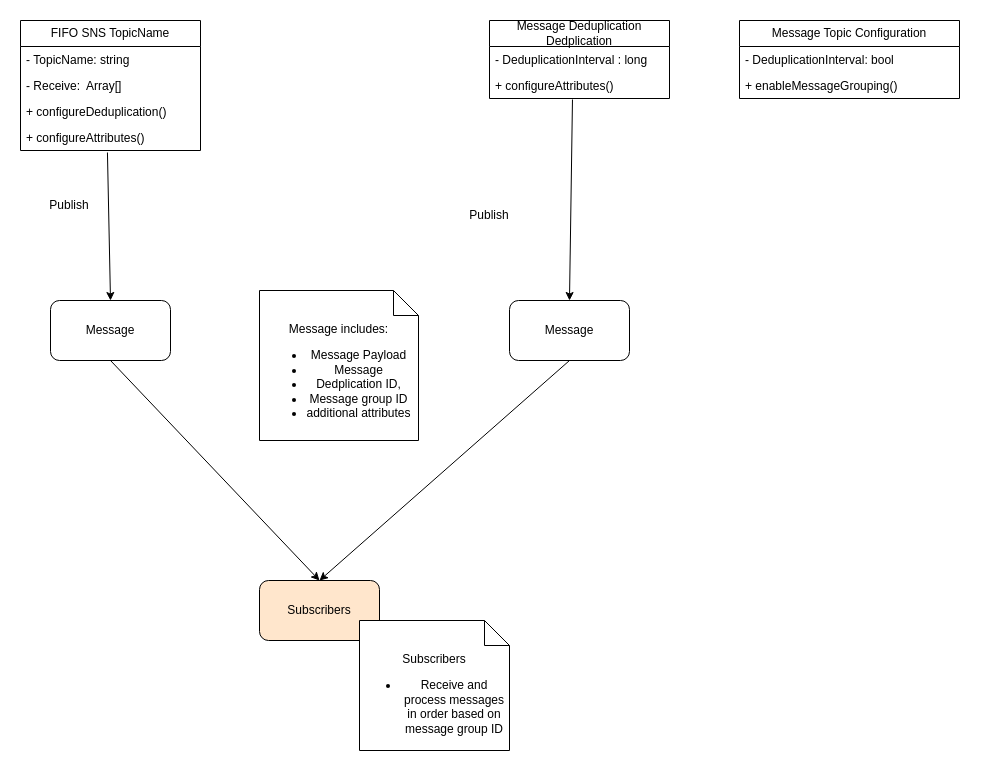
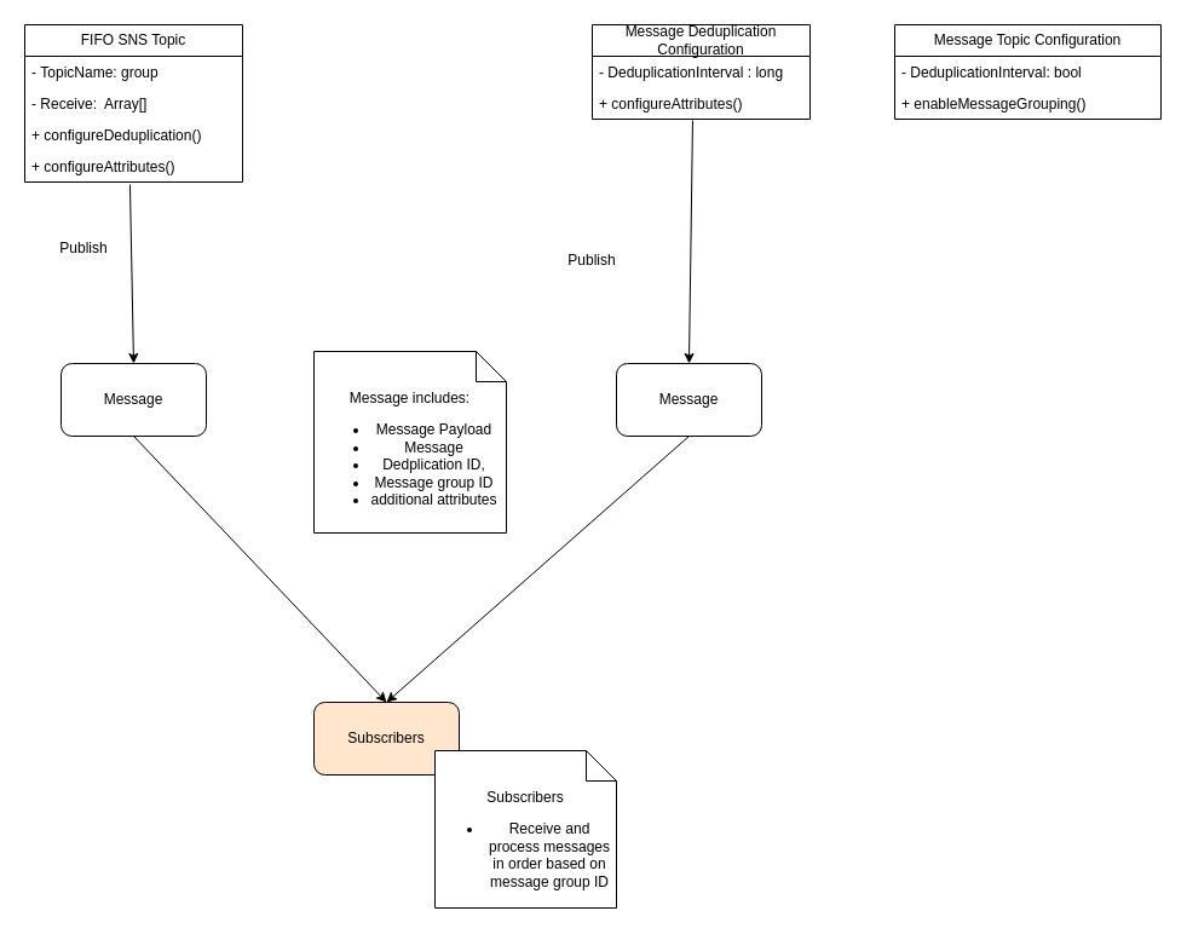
  <mxCell id="0" />
  <mxCell id="1" parent="0" />
- <mxCell id="2" value="Message Deduplication Dedplication" style="swimlane;fontStyle=0;childLayout=stackLayout;horizontal=1;startSize=26;fillColor=none;horizontalStack=0;resizeParent=1;resizeParentMax=0;resizeLast=0;collapsible=1;marginBottom=0;whiteSpace=wrap;html=1;" vertex="1" parent="1"><mxGeometry x="489" y="20" width="180" height="78" as="geometry" /></mxCell>
+ <mxCell id="2" value="Message Deduplication Configuration" style="swimlane;fontStyle=0;childLayout=stackLayout;horizontal=1;startSize=26;fillColor=none;horizontalStack=0;resizeParent=1;resizeParentMax=0;resizeLast=0;collapsible=1;marginBottom=0;whiteSpace=wrap;html=1;" vertex="1" parent="1"><mxGeometry x="489" y="20" width="180" height="78" as="geometry" /></mxCell>
  <mxCell id="3" value="-&amp;nbsp;DeduplicationInterval   : long" style="text;strokeColor=none;fillColor=none;align=left;verticalAlign=top;spacingLeft=4;spacingRight=4;overflow=hidden;rotatable=0;points=[[0,0.5],[1,0.5]];portConstraint=eastwest;whiteSpace=wrap;html=1;" vertex="1" parent="2"><mxGeometry y="26" width="180" height="26" as="geometry" /></mxCell>
  <mxCell id="4" value="+&amp;nbsp;configureAttributes()" style="text;strokeColor=none;fillColor=none;align=left;verticalAlign=top;spacingLeft=4;spacingRight=4;overflow=hidden;rotatable=0;points=[[0,0.5],[1,0.5]];portConstraint=eastwest;whiteSpace=wrap;html=1;" vertex="1" parent="2"><mxGeometry y="52" width="180" height="26" as="geometry" /></mxCell>
  <mxCell id="5" value="Message Topic Configuration" style="swimlane;fontStyle=0;childLayout=stackLayout;horizontal=1;startSize=26;fillColor=none;horizontalStack=0;resizeParent=1;resizeParentMax=0;resizeLast=0;collapsible=1;marginBottom=0;whiteSpace=wrap;html=1;" vertex="1" parent="1"><mxGeometry x="739" y="20" width="220" height="78" as="geometry" /></mxCell>
  <mxCell id="6" value="-&amp;nbsp;DeduplicationInterval: bool" style="text;strokeColor=none;fillColor=none;align=left;verticalAlign=top;spacingLeft=4;spacingRight=4;overflow=hidden;rotatable=0;points=[[0,0.5],[1,0.5]];portConstraint=eastwest;whiteSpace=wrap;html=1;" vertex="1" parent="5"><mxGeometry y="26" width="220" height="26" as="geometry" /></mxCell>
  <mxCell id="7" value="+&amp;nbsp;enableMessageGrouping()" style="text;strokeColor=none;fillColor=none;align=left;verticalAlign=top;spacingLeft=4;spacingRight=4;overflow=hidden;rotatable=0;points=[[0,0.5],[1,0.5]];portConstraint=eastwest;whiteSpace=wrap;html=1;" vertex="1" parent="5"><mxGeometry y="52" width="220" height="26" as="geometry" /></mxCell>
- <mxCell id="8" value="FIFO SNS TopicName" style="swimlane;fontStyle=0;childLayout=stackLayout;horizontal=1;startSize=26;fillColor=none;horizontalStack=0;resizeParent=1;resizeParentMax=0;resizeLast=0;collapsible=1;marginBottom=0;whiteSpace=wrap;html=1;" vertex="1" parent="1"><mxGeometry x="20" y="20" width="180" height="130" as="geometry" /></mxCell>
- <mxCell id="9" value="-&amp;nbsp;TopicName: string" style="text;strokeColor=none;fillColor=none;align=left;verticalAlign=top;spacingLeft=4;spacingRight=4;overflow=hidden;rotatable=0;points=[[0,0.5],[1,0.5]];portConstraint=eastwest;whiteSpace=wrap;html=1;" vertex="1" parent="8"><mxGeometry y="26" width="180" height="26" as="geometry" /></mxCell>
+ <mxCell id="8" value="FIFO SNS Topic" style="swimlane;fontStyle=0;childLayout=stackLayout;horizontal=1;startSize=26;fillColor=none;horizontalStack=0;resizeParent=1;resizeParentMax=0;resizeLast=0;collapsible=1;marginBottom=0;whiteSpace=wrap;html=1;" vertex="1" parent="1"><mxGeometry x="20" y="20" width="180" height="130" as="geometry" /></mxCell>
+ <mxCell id="9" value="-&amp;nbsp;TopicName: group" style="text;strokeColor=none;fillColor=none;align=left;verticalAlign=top;spacingLeft=4;spacingRight=4;overflow=hidden;rotatable=0;points=[[0,0.5],[1,0.5]];portConstraint=eastwest;whiteSpace=wrap;html=1;" vertex="1" parent="8"><mxGeometry y="26" width="180" height="26" as="geometry" /></mxCell>
  <mxCell id="10" value="- Receive:&amp;nbsp; Array[]" style="text;strokeColor=none;fillColor=none;align=left;verticalAlign=top;spacingLeft=4;spacingRight=4;overflow=hidden;rotatable=0;points=[[0,0.5],[1,0.5]];portConstraint=eastwest;whiteSpace=wrap;html=1;" vertex="1" parent="8"><mxGeometry y="52" width="180" height="26" as="geometry" /></mxCell>
  <mxCell id="11" value="+&amp;nbsp;configureDeduplication()" style="text;strokeColor=none;fillColor=none;align=left;verticalAlign=top;spacingLeft=4;spacingRight=4;overflow=hidden;rotatable=0;points=[[0,0.5],[1,0.5]];portConstraint=eastwest;whiteSpace=wrap;html=1;" vertex="1" parent="8"><mxGeometry y="78" width="180" height="26" as="geometry" /></mxCell>
  <mxCell id="12" value="+&amp;nbsp;configureAttributes()" style="text;strokeColor=none;fillColor=none;align=left;verticalAlign=top;spacingLeft=4;spacingRight=4;overflow=hidden;rotatable=0;points=[[0,0.5],[1,0.5]];portConstraint=eastwest;whiteSpace=wrap;html=1;" vertex="1" parent="8"><mxGeometry y="104" width="180" height="26" as="geometry" /></mxCell>
  <mxCell id="13" value="Message" style="rounded=1;whiteSpace=wrap;html=1;" vertex="1" parent="1"><mxGeometry x="50" y="300" width="120" height="60" as="geometry" /></mxCell>
  <mxCell id="14" value="Message includes:&lt;br&gt;&lt;ul&gt;&lt;li&gt;&lt;span style=&quot;background-color: initial;&quot;&gt;Message Payload&lt;/span&gt;&lt;/li&gt;&lt;li&gt;Message&lt;/li&gt;&lt;li&gt;Dedplication ID,&lt;/li&gt;&lt;li&gt;Message group ID&lt;/li&gt;&lt;li&gt;additional attributes&lt;/li&gt;&lt;/ul&gt;" style="shape=note2;boundedLbl=1;whiteSpace=wrap;html=1;size=25;verticalAlign=top;align=center;" vertex="1" parent="1"><mxGeometry x="259" y="290" width="159" height="150" as="geometry" /></mxCell>
  <mxCell id="15" value="" style="endArrow=classic;html=1;rounded=0;exitX=0.483;exitY=1.077;exitDx=0;exitDy=0;exitPerimeter=0;entryX=0.5;entryY=0;entryDx=0;entryDy=0;" edge="1" parent="1" source="12" target="13"><mxGeometry width="50" height="50" relative="1" as="geometry"><mxPoint x="209" y="230" as="sourcePoint" /><mxPoint x="259" y="180" as="targetPoint" /></mxGeometry></mxCell>
  <mxCell id="16" value="" style="endArrow=classic;html=1;rounded=0;exitX=0.461;exitY=1.038;exitDx=0;exitDy=0;exitPerimeter=0;entryX=0.5;entryY=0;entryDx=0;entryDy=0;" edge="1" parent="1" source="4" target="20"><mxGeometry width="50" height="50" relative="1" as="geometry"><mxPoint x="204" y="220" as="sourcePoint" /><mxPoint x="109" y="300" as="targetPoint" /></mxGeometry></mxCell>
  <mxCell id="17" value="Publish" style="text;html=1;strokeColor=none;fillColor=none;align=center;verticalAlign=middle;whiteSpace=wrap;rounded=0;" vertex="1" parent="1"><mxGeometry x="39" y="190" width="60" height="30" as="geometry" /></mxCell>
  <mxCell id="18" value="Publish" style="text;html=1;strokeColor=none;fillColor=none;align=center;verticalAlign=middle;whiteSpace=wrap;rounded=0;" vertex="1" parent="1"><mxGeometry x="459" y="200" width="60" height="30" as="geometry" /></mxCell>
  <mxCell id="19" value="" style="endArrow=classic;html=1;rounded=0;exitX=0.5;exitY=1;exitDx=0;exitDy=0;entryX=0.5;entryY=0;entryDx=0;entryDy=0;" edge="1" parent="1" source="13" target="22"><mxGeometry width="50" height="50" relative="1" as="geometry"><mxPoint x="209" y="230" as="sourcePoint" /><mxPoint x="259" y="180" as="targetPoint" /></mxGeometry></mxCell>
  <mxCell id="20" value="Message" style="rounded=1;whiteSpace=wrap;html=1;" vertex="1" parent="1"><mxGeometry x="509" y="300" width="120" height="60" as="geometry" /></mxCell>
  <mxCell id="21" value="" style="endArrow=classic;html=1;rounded=0;exitX=0.5;exitY=1;exitDx=0;exitDy=0;entryX=0.5;entryY=0;entryDx=0;entryDy=0;" edge="1" parent="1" source="20" target="22"><mxGeometry width="50" height="50" relative="1" as="geometry"><mxPoint x="459" y="360" as="sourcePoint" /><mxPoint x="109" y="530" as="targetPoint" /></mxGeometry></mxCell>
  <mxCell id="22" value="Subscribers" style="rounded=1;whiteSpace=wrap;html=1;fillColor=#ffe6cc;" vertex="1" parent="1"><mxGeometry x="259" y="580" width="120" height="60" as="geometry" /></mxCell>
  <mxCell id="23" value="Subscribers&lt;br&gt;&lt;ul&gt;&lt;li&gt;Receive and process messages in order based on message group ID&lt;/li&gt;&lt;/ul&gt;" style="shape=note2;boundedLbl=1;whiteSpace=wrap;html=1;size=25;verticalAlign=top;align=center;" vertex="1" parent="1"><mxGeometry x="359" y="620" width="150" height="130" as="geometry" /></mxCell>
